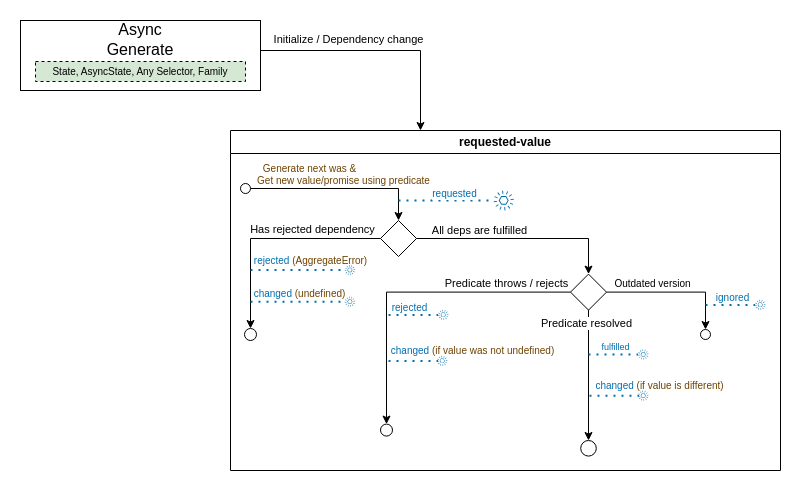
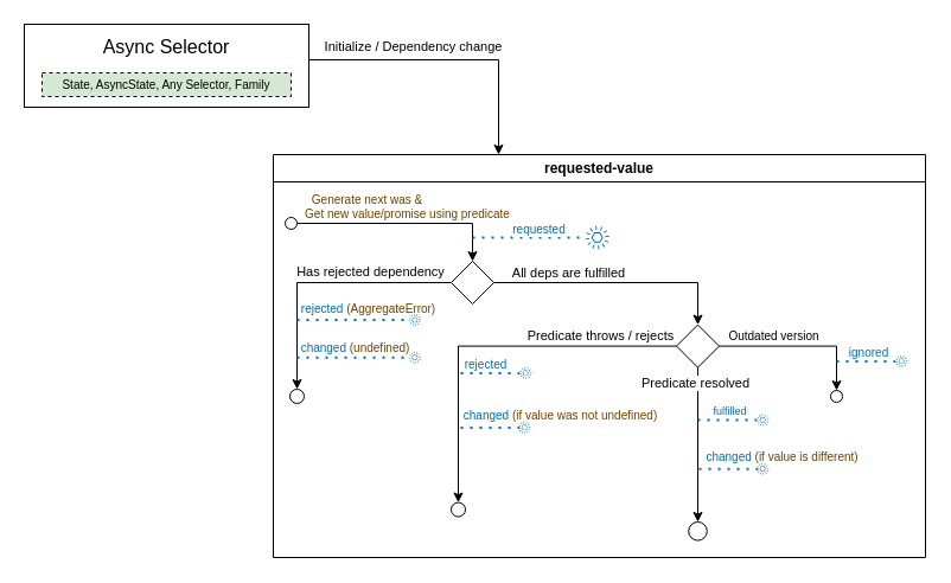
  <mxCell id="0" />
  <mxCell id="1" parent="0" />
  <mxCell id="2" value="" style="rounded=0;whiteSpace=wrap;html=1;" vertex="1" parent="1"><mxGeometry x="20" y="20" width="240" height="70" as="geometry" /></mxCell>
- <mxCell id="3" value="Async Generate" style="text;html=1;strokeColor=none;fillColor=none;align=center;verticalAlign=middle;whiteSpace=wrap;rounded=0;fontSize=16;" vertex="1" parent="1"><mxGeometry x="85" y="24" width="110" height="30" as="geometry" /></mxCell>
+ <mxCell id="3" value="Async Selector" style="text;html=1;strokeColor=none;fillColor=none;align=center;verticalAlign=middle;whiteSpace=wrap;rounded=0;fontSize=16;" vertex="1" parent="1"><mxGeometry x="85" y="24" width="110" height="30" as="geometry" /></mxCell>
  <mxCell id="4" value="" style="group" vertex="1" connectable="0" parent="1"><mxGeometry x="55" y="37" width="190" height="44" as="geometry" /></mxCell>
  <mxCell id="5" value="&lt;font style=&quot;font-size: 10px;&quot;&gt;State, AsyncState, Any Selector, Family&lt;/font&gt;" style="rounded=0;whiteSpace=wrap;html=1;dashed=1;fillColor=#d5e8d4;" vertex="1" parent="4"><mxGeometry x="-20" y="24" width="210" height="20" as="geometry" /></mxCell>
  <mxCell id="6" value="requested-value" style="swimlane;whiteSpace=wrap;html=1;" vertex="1" parent="1"><mxGeometry x="230" y="130" width="550" height="340" as="geometry" /></mxCell>
  <mxCell id="7" style="edgeStyle=orthogonalEdgeStyle;rounded=0;orthogonalLoop=1;jettySize=auto;html=1;" edge="1" parent="6" source="9" target="14"><mxGeometry relative="1" as="geometry" /></mxCell>
  <mxCell id="8" value="&lt;font color=&quot;#6e4201&quot; style=&quot;font-size: 10px;&quot;&gt;Get new value/promise using predicate&lt;/font&gt;" style="edgeLabel;html=1;align=center;verticalAlign=middle;resizable=0;points=[];fontSize=10;" vertex="1" connectable="0" parent="7"><mxGeometry x="0.006" y="1" relative="1" as="geometry"><mxPoint x="1" y="-8" as="offset" /></mxGeometry></mxCell>
  <mxCell id="9" value="" style="ellipse;whiteSpace=wrap;html=1;aspect=fixed;" vertex="1" parent="6"><mxGeometry x="10" y="53" width="10" height="10" as="geometry" /></mxCell>
  <mxCell id="10" value="" style="edgeStyle=orthogonalEdgeStyle;rounded=0;orthogonalLoop=1;jettySize=auto;html=1;" edge="1" parent="6" source="14" target="20"><mxGeometry relative="1" as="geometry"><mxPoint x="20" y="191" as="targetPoint" /><Array as="points"><mxPoint x="20" y="108" /></Array></mxGeometry></mxCell>
  <mxCell id="11" value="Has rejected dependency" style="edgeLabel;html=1;align=center;verticalAlign=middle;resizable=0;points=[];" vertex="1" connectable="0" parent="10"><mxGeometry x="-0.354" relative="1" as="geometry"><mxPoint x="2" y="-10" as="offset" /></mxGeometry></mxCell>
  <mxCell id="12" style="edgeStyle=orthogonalEdgeStyle;rounded=0;orthogonalLoop=1;jettySize=auto;html=1;" edge="1" parent="6" source="14" target="25"><mxGeometry relative="1" as="geometry"><mxPoint x="290" y="141" as="targetPoint" /></mxGeometry></mxCell>
  <mxCell id="13" value="All deps are fulfilled" style="edgeLabel;html=1;align=center;verticalAlign=middle;resizable=0;points=[];" vertex="1" connectable="0" parent="12"><mxGeometry x="-0.62" y="2" relative="1" as="geometry"><mxPoint x="23" y="-7" as="offset" /></mxGeometry></mxCell>
  <mxCell id="14" value="" style="rhombus;whiteSpace=wrap;html=1;" vertex="1" parent="6"><mxGeometry x="150" y="90" width="36" height="36" as="geometry" /></mxCell>
  <mxCell id="15" value="" style="group" vertex="1" connectable="0" parent="6"><mxGeometry x="168" y="60" width="115.29" height="20" as="geometry" /></mxCell>
  <mxCell id="16" value="" style="endArrow=none;dashed=1;html=1;dashPattern=1 3;strokeWidth=2;rounded=0;fillColor=#1ba1e2;strokeColor=#006EAF;" edge="1" parent="15" target="18"><mxGeometry width="50" height="50" relative="1" as="geometry"><mxPoint y="10" as="sourcePoint" /><mxPoint x="20" y="30" as="targetPoint" /></mxGeometry></mxCell>
  <mxCell id="17" value="&lt;font style=&quot;font-size: 10px;&quot;&gt;requested&lt;/font&gt;" style="edgeLabel;html=1;align=center;verticalAlign=middle;resizable=0;points=[];fontSize=9;fontColor=#006EAF;" vertex="1" connectable="0" parent="16"><mxGeometry x="0.211" relative="1" as="geometry"><mxPoint x="-3" y="-8" as="offset" /></mxGeometry></mxCell>
  <mxCell id="18" value="" style="sketch=0;outlineConnect=0;fontColor=#ffffff;fillColor=#006EAF;strokeColor=#006EAF;dashed=0;verticalLabelPosition=bottom;verticalAlign=top;align=center;html=1;fontSize=12;fontStyle=0;aspect=fixed;pointerEvents=1;shape=mxgraph.aws4.event;" vertex="1" parent="15"><mxGeometry x="95.29" width="20" height="20" as="geometry" /></mxCell>
  <mxCell id="19" value="" style="group" vertex="1" connectable="0" parent="6"><mxGeometry x="288.29" y="120.0" width="60.0" height="10.409" as="geometry" /></mxCell>
  <mxCell id="20" value="" style="ellipse;whiteSpace=wrap;html=1;" vertex="1" parent="6"><mxGeometry x="14" y="198" width="12" height="12" as="geometry" /></mxCell>
  <mxCell id="21" value="" style="edgeStyle=orthogonalEdgeStyle;rounded=0;orthogonalLoop=1;jettySize=auto;html=1;" edge="1" parent="6" source="25" target="33"><mxGeometry relative="1" as="geometry" /></mxCell>
  <mxCell id="22" value="Predicate throws / rejects" style="edgeLabel;html=1;align=center;verticalAlign=middle;resizable=0;points=[];" vertex="1" connectable="0" parent="21"><mxGeometry x="-0.005" y="1" relative="1" as="geometry"><mxPoint x="92" y="-10" as="offset" /></mxGeometry></mxCell>
  <mxCell id="23" value="" style="edgeStyle=orthogonalEdgeStyle;rounded=0;orthogonalLoop=1;jettySize=auto;html=1;" edge="1" parent="6" source="25" target="34"><mxGeometry relative="1" as="geometry" /></mxCell>
  <mxCell id="24" value="Predicate resolved" style="edgeLabel;html=1;align=center;verticalAlign=middle;resizable=0;points=[];" vertex="1" connectable="0" parent="23"><mxGeometry x="-0.741" y="2" relative="1" as="geometry"><mxPoint x="-5" y="-4" as="offset" /></mxGeometry></mxCell>
  <mxCell id="25" value="" style="rhombus;whiteSpace=wrap;html=1;" vertex="1" parent="6"><mxGeometry x="340" y="143.61" width="36" height="36" as="geometry" /></mxCell>
  <mxCell id="26" style="edgeStyle=orthogonalEdgeStyle;rounded=0;orthogonalLoop=1;jettySize=auto;html=1;entryX=0.5;entryY=0;entryDx=0;entryDy=0;" edge="1" parent="6" target="28" source="25"><mxGeometry relative="1" as="geometry"><mxPoint x="387.71" y="148.2" as="sourcePoint" /></mxGeometry></mxCell>
  <mxCell id="27" value="Outdated version" style="edgeLabel;html=1;align=center;verticalAlign=middle;resizable=0;points=[];rotation=0;fontSize=10;" vertex="1" connectable="0" parent="26"><mxGeometry x="-0.602" y="-1" relative="1" as="geometry"><mxPoint x="19" y="-10" as="offset" /></mxGeometry></mxCell>
  <mxCell id="28" value="" style="ellipse;whiteSpace=wrap;html=1;aspect=fixed;" vertex="1" parent="6"><mxGeometry x="470" y="199.0" width="10" height="10" as="geometry" /></mxCell>
  <mxCell id="29" value="" style="group" vertex="1" connectable="0" parent="6"><mxGeometry x="475" y="169.2" width="60.0" height="10.409" as="geometry" /></mxCell>
  <mxCell id="30" value="" style="endArrow=none;dashed=1;html=1;dashPattern=1 3;strokeWidth=2;rounded=0;fillColor=#1ba1e2;strokeColor=#006EAF;" edge="1" parent="29" target="32"><mxGeometry width="50" height="50" relative="1" as="geometry"><mxPoint y="5.2" as="sourcePoint" /><mxPoint x="10.409" y="25.2" as="targetPoint" /></mxGeometry></mxCell>
  <mxCell id="31" value="ignored" style="edgeLabel;html=1;align=center;verticalAlign=middle;resizable=0;points=[];fontSize=10;fontColor=#006EAF;" vertex="1" connectable="0" parent="30"><mxGeometry x="0.211" relative="1" as="geometry"><mxPoint x="-3" y="-8" as="offset" /></mxGeometry></mxCell>
  <mxCell id="32" value="" style="sketch=0;outlineConnect=0;fontColor=#ffffff;fillColor=#006EAF;strokeColor=#006EAF;dashed=0;verticalLabelPosition=bottom;verticalAlign=top;align=center;html=1;fontSize=12;fontStyle=0;aspect=fixed;pointerEvents=1;shape=mxgraph.aws4.event;" vertex="1" parent="29"><mxGeometry x="49.591" width="10.409" height="10.409" as="geometry" /></mxCell>
  <mxCell id="33" value="" style="ellipse;whiteSpace=wrap;html=1;" vertex="1" parent="6"><mxGeometry x="150" y="293.59" width="12" height="12" as="geometry" /></mxCell>
  <mxCell id="34" value="" style="ellipse;whiteSpace=wrap;html=1;" vertex="1" parent="6"><mxGeometry x="350.21" y="310" width="15.59" height="15.59" as="geometry" /></mxCell>
  <mxCell id="35" value="" style="group" vertex="1" connectable="0" parent="6"><mxGeometry x="358" y="260" width="60.0" height="10.409" as="geometry" /></mxCell>
  <mxCell id="36" value="" style="endArrow=none;dashed=1;html=1;dashPattern=1 3;strokeWidth=2;rounded=0;fillColor=#1ba1e2;strokeColor=#006EAF;" edge="1" parent="35"><mxGeometry width="50" height="50" relative="1" as="geometry"><mxPoint x="1" y="5.2" as="sourcePoint" /><mxPoint x="50.591" y="5.204" as="targetPoint" /></mxGeometry></mxCell>
  <mxCell id="37" value="changed &lt;font color=&quot;#6e4201&quot;&gt;(if value is different)&lt;/font&gt;" style="edgeLabel;html=1;align=center;verticalAlign=middle;resizable=0;points=[];fontSize=10;fontColor=#006EAF;" vertex="1" connectable="0" parent="36"><mxGeometry x="0.211" relative="1" as="geometry"><mxPoint x="40" y="-11" as="offset" /></mxGeometry></mxCell>
  <mxCell id="38" value="" style="sketch=0;outlineConnect=0;fontColor=#ffffff;fillColor=#006EAF;strokeColor=#006EAF;dashed=0;verticalLabelPosition=bottom;verticalAlign=top;align=center;html=1;fontSize=12;fontStyle=0;aspect=fixed;pointerEvents=1;shape=mxgraph.aws4.event;" vertex="1" parent="35"><mxGeometry x="49.591" width="10.409" height="10.409" as="geometry" /></mxCell>
  <mxCell id="39" style="edgeStyle=orthogonalEdgeStyle;rounded=0;orthogonalLoop=1;jettySize=auto;html=1;" edge="1" parent="1" source="2" target="6"><mxGeometry relative="1" as="geometry"><Array as="points"><mxPoint x="420" y="50" /></Array></mxGeometry></mxCell>
  <mxCell id="40" value="Initialize / Dependency change" style="edgeLabel;html=1;align=center;verticalAlign=middle;resizable=0;points=[];" vertex="1" connectable="0" parent="39"><mxGeometry x="-0.627" y="1" relative="1" as="geometry"><mxPoint x="42" y="-11" as="offset" /></mxGeometry></mxCell>
  <mxCell id="41" value="&lt;font color=&quot;#6e4201&quot; style=&quot;font-size: 10px;&quot;&gt;Generate next was &amp;amp;&lt;/font&gt;" style="edgeLabel;html=1;align=center;verticalAlign=middle;resizable=0;points=[];fontSize=10;" vertex="1" connectable="0" parent="1"><mxGeometry x="308.588" y="167.98" as="geometry" /></mxCell>
  <mxCell id="42" value="" style="group" vertex="1" connectable="0" parent="1"><mxGeometry x="250" y="264.39" width="114" height="10.41" as="geometry" /></mxCell>
  <mxCell id="43" value="" style="group" vertex="1" connectable="0" parent="42"><mxGeometry width="114" height="10.41" as="geometry" /></mxCell>
  <mxCell id="44" value="" style="endArrow=none;dashed=1;html=1;dashPattern=1 3;strokeWidth=2;rounded=0;fillColor=#1ba1e2;strokeColor=#006EAF;" edge="1" parent="43" target="46"><mxGeometry width="50" height="50" relative="1" as="geometry"><mxPoint y="5.201" as="sourcePoint" /><mxPoint x="19.776" y="25.204" as="targetPoint" /></mxGeometry></mxCell>
  <mxCell id="45" value="rejected &lt;font color=&quot;#6e4201&quot; style=&quot;font-size: 10px;&quot;&gt;(AggregateError)&lt;/font&gt;" style="edgeLabel;html=1;align=center;verticalAlign=middle;resizable=0;points=[];fontSize=10;fontColor=#006EAF;" vertex="1" connectable="0" parent="44"><mxGeometry x="0.211" relative="1" as="geometry"><mxPoint x="3" y="-10" as="offset" /></mxGeometry></mxCell>
  <mxCell id="46" value="" style="sketch=0;outlineConnect=0;fontColor=#ffffff;fillColor=#006EAF;strokeColor=#006EAF;dashed=0;verticalLabelPosition=bottom;verticalAlign=top;align=center;html=1;fontSize=12;fontStyle=0;aspect=fixed;pointerEvents=1;shape=mxgraph.aws4.event;" vertex="1" parent="43"><mxGeometry x="94.224" width="10.41" height="10.41" as="geometry" /></mxCell>
  <mxCell id="47" value="" style="group" vertex="1" connectable="0" parent="1"><mxGeometry x="250" y="296" width="114" height="10.41" as="geometry" /></mxCell>
  <mxCell id="48" value="" style="group" vertex="1" connectable="0" parent="47"><mxGeometry width="114" height="10.41" as="geometry" /></mxCell>
  <mxCell id="49" value="" style="endArrow=none;dashed=1;html=1;dashPattern=1 3;strokeWidth=2;rounded=0;fillColor=#1ba1e2;strokeColor=#006EAF;" edge="1" parent="48" target="51"><mxGeometry width="50" height="50" relative="1" as="geometry"><mxPoint y="5.201" as="sourcePoint" /><mxPoint x="19.776" y="25.204" as="targetPoint" /></mxGeometry></mxCell>
  <mxCell id="50" value="changed&amp;nbsp;&lt;font color=&quot;#6e4201&quot; style=&quot;font-size: 10px;&quot;&gt;(undefined)&lt;/font&gt;" style="edgeLabel;html=1;align=center;verticalAlign=middle;resizable=0;points=[];fontSize=10;fontColor=#006EAF;" vertex="1" connectable="0" parent="49"><mxGeometry x="0.211" relative="1" as="geometry"><mxPoint x="-8" y="-9" as="offset" /></mxGeometry></mxCell>
  <mxCell id="51" value="" style="sketch=0;outlineConnect=0;fontColor=#ffffff;fillColor=#006EAF;strokeColor=#006EAF;dashed=0;verticalLabelPosition=bottom;verticalAlign=top;align=center;html=1;fontSize=12;fontStyle=0;aspect=fixed;pointerEvents=1;shape=mxgraph.aws4.event;" vertex="1" parent="48"><mxGeometry x="94.224" width="10.41" height="10.41" as="geometry" /></mxCell>
  <mxCell id="52" value="" style="group" vertex="1" connectable="0" parent="1"><mxGeometry x="388" y="309.2" width="60.0" height="10.409" as="geometry" /></mxCell>
  <mxCell id="53" value="" style="endArrow=none;dashed=1;html=1;dashPattern=1 3;strokeWidth=2;rounded=0;fillColor=#1ba1e2;strokeColor=#006EAF;" edge="1" parent="52" target="55"><mxGeometry width="50" height="50" relative="1" as="geometry"><mxPoint y="5.2" as="sourcePoint" /><mxPoint x="10.409" y="25.2" as="targetPoint" /></mxGeometry></mxCell>
  <mxCell id="54" value="rejected" style="edgeLabel;html=1;align=center;verticalAlign=middle;resizable=0;points=[];fontSize=10;fontColor=#006EAF;" vertex="1" connectable="0" parent="53"><mxGeometry x="0.211" relative="1" as="geometry"><mxPoint x="-9" y="-8" as="offset" /></mxGeometry></mxCell>
  <mxCell id="55" value="" style="sketch=0;outlineConnect=0;fontColor=#ffffff;fillColor=#006EAF;strokeColor=#006EAF;dashed=0;verticalLabelPosition=bottom;verticalAlign=top;align=center;html=1;fontSize=12;fontStyle=0;aspect=fixed;pointerEvents=1;shape=mxgraph.aws4.event;" vertex="1" parent="52"><mxGeometry x="49.591" width="10.409" height="10.409" as="geometry" /></mxCell>
  <mxCell id="56" value="" style="group" vertex="1" connectable="0" parent="1"><mxGeometry x="387" y="355.2" width="60.0" height="10.409" as="geometry" /></mxCell>
  <mxCell id="57" value="" style="endArrow=none;dashed=1;html=1;dashPattern=1 3;strokeWidth=2;rounded=0;fillColor=#1ba1e2;strokeColor=#006EAF;" edge="1" parent="56"><mxGeometry width="50" height="50" relative="1" as="geometry"><mxPoint x="1" y="5.2" as="sourcePoint" /><mxPoint x="50.591" y="5.204" as="targetPoint" /></mxGeometry></mxCell>
  <mxCell id="58" value="changed &lt;font color=&quot;#6e4201&quot;&gt;(if value was not undefined)&lt;/font&gt;" style="edgeLabel;html=1;align=center;verticalAlign=middle;resizable=0;points=[];fontSize=10;fontColor=#006EAF;" vertex="1" connectable="0" parent="57"><mxGeometry x="0.211" relative="1" as="geometry"><mxPoint x="54" y="-11" as="offset" /></mxGeometry></mxCell>
  <mxCell id="59" value="" style="sketch=0;outlineConnect=0;fontColor=#ffffff;fillColor=#006EAF;strokeColor=#006EAF;dashed=0;verticalLabelPosition=bottom;verticalAlign=top;align=center;html=1;fontSize=12;fontStyle=0;aspect=fixed;pointerEvents=1;shape=mxgraph.aws4.event;" vertex="1" parent="56"><mxGeometry x="49.591" width="10.409" height="10.409" as="geometry" /></mxCell>
  <mxCell id="60" value="" style="group" vertex="1" connectable="0" parent="1"><mxGeometry x="588" y="344" width="60" height="20" as="geometry" /></mxCell>
  <mxCell id="61" value="" style="endArrow=none;dashed=1;html=1;dashPattern=1 3;strokeWidth=2;rounded=0;fillColor=#1ba1e2;strokeColor=#006EAF;" edge="1" parent="60" target="63"><mxGeometry width="50" height="50" relative="1" as="geometry"><mxPoint y="10" as="sourcePoint" /><mxPoint x="10.409" y="30" as="targetPoint" /></mxGeometry></mxCell>
  <mxCell id="62" value="fulfilled" style="edgeLabel;html=1;align=center;verticalAlign=middle;resizable=0;points=[];fontSize=9;fontColor=#006EAF;" vertex="1" connectable="0" parent="61"><mxGeometry x="0.211" relative="1" as="geometry"><mxPoint x="-3" y="-8" as="offset" /></mxGeometry></mxCell>
  <mxCell id="63" value="" style="sketch=0;outlineConnect=0;fontColor=#ffffff;fillColor=#006EAF;strokeColor=#006EAF;dashed=0;verticalLabelPosition=bottom;verticalAlign=top;align=center;html=1;fontSize=12;fontStyle=0;aspect=fixed;pointerEvents=1;shape=mxgraph.aws4.event;" vertex="1" parent="60"><mxGeometry x="49.591" y="4.8" width="10.409" height="10.409" as="geometry" /></mxCell>
